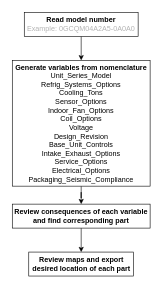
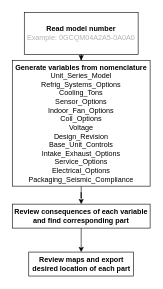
  <mxCell id="0" />
  <mxCell id="1" parent="0" />
  <mxCell id="2" value="" style="edgeStyle=orthogonalEdgeStyle;rounded=0;orthogonalLoop=1;jettySize=auto;html=1;fontColor=#B3B3B3;" edge="1" parent="1" source="3" target="5"><mxGeometry relative="1" as="geometry" /></mxCell>
- <mxCell id="3" value="&lt;b&gt;Read model number&lt;/b&gt;&lt;br&gt;&lt;font color=&quot;#b3b3b3&quot;&gt;Example:&amp;nbsp;0GCQM04A2A5-0A0A0&lt;/font&gt;" style="rounded=0;whiteSpace=wrap;html=1;" vertex="1" parent="1"><mxGeometry x="40" y="20" width="190" height="40" as="geometry" /></mxCell>
+ <mxCell id="3" value="&lt;b&gt;Read model number&lt;/b&gt;&lt;br&gt;&lt;font color=&quot;#b3b3b3&quot;&gt;Example:&amp;nbsp;0GCQM04A2A5-0A0A0&lt;/font&gt;" style="rounded=0;whiteSpace=wrap;html=1;" vertex="1" parent="1"><mxGeometry x="40" y="20" width="190" height="70" as="geometry" /></mxCell>
  <mxCell id="4" value="" style="edgeStyle=orthogonalEdgeStyle;rounded=0;orthogonalLoop=1;jettySize=auto;html=1;fontColor=#B3B3B3;" edge="1" parent="1" source="5" target="7"><mxGeometry relative="1" as="geometry" /></mxCell>
  <mxCell id="5" value="&lt;b&gt;Generate variables from nomenclature&lt;/b&gt;&lt;br&gt;Unit_Series_Model&lt;br&gt;Refrig_Systems_Options&lt;br&gt;Cooling_Tons&lt;br&gt;Sensor_Options&lt;br&gt;Indoor_Fan_Options&lt;br&gt;Coil_Options&lt;br&gt;Voltage&lt;br&gt;Design_Revision&lt;br&gt;Base_Unit_Controls&lt;br&gt;Intake_Exhaust_Options&lt;br&gt;Service_Options&lt;br&gt;Electrical_Options&lt;br&gt;Packaging_Seismic_Compliance" style="whiteSpace=wrap;html=1;rounded=0;" vertex="1" parent="1"><mxGeometry x="20" y="100" width="230" height="210" as="geometry" /></mxCell>
  <mxCell id="6" value="" style="edgeStyle=orthogonalEdgeStyle;rounded=0;orthogonalLoop=1;jettySize=auto;html=1;fontColor=#B3B3B3;" edge="1" parent="1" source="7" target="8"><mxGeometry relative="1" as="geometry" /></mxCell>
  <mxCell id="7" value="&lt;b&gt;Review consequences of each variable and find corresponding part&lt;/b&gt;" style="whiteSpace=wrap;html=1;rounded=0;" vertex="1" parent="1"><mxGeometry x="20" y="340" width="230" height="40" as="geometry" /></mxCell>
  <mxCell id="8" value="&lt;b&gt;Review maps and export desired location of each part&lt;/b&gt;" style="whiteSpace=wrap;html=1;rounded=0;" vertex="1" parent="1"><mxGeometry x="47.5" y="420" width="175" height="40" as="geometry" /></mxCell>
